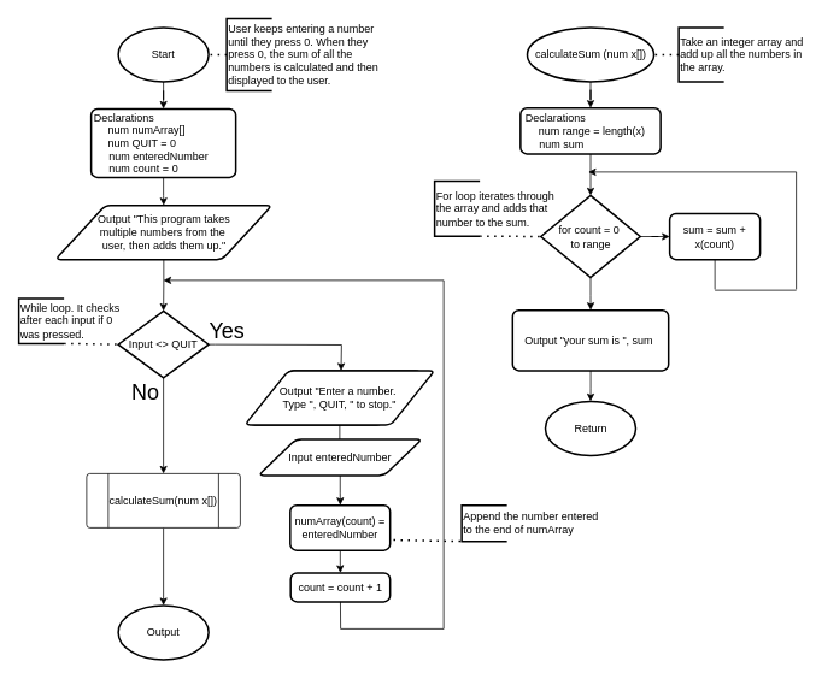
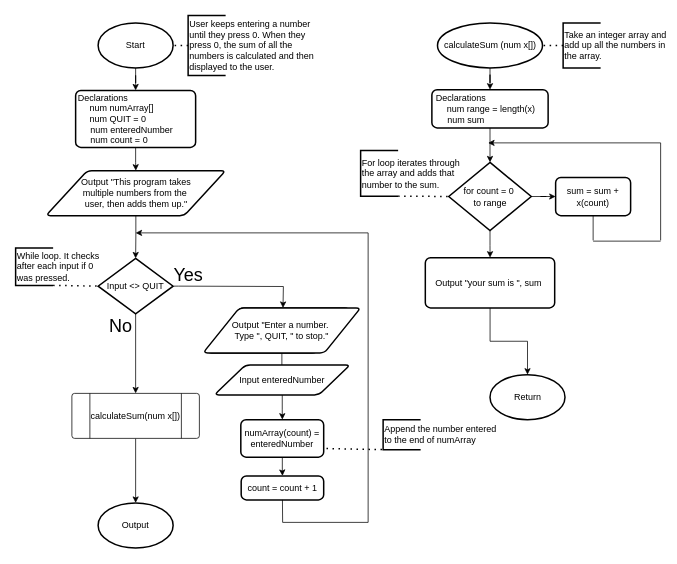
  <mxCell id="0" />
  <mxCell id="1" parent="0" />
  <mxCell id="2" style="edgeStyle=orthogonalEdgeStyle;rounded=0;orthogonalLoop=1;jettySize=auto;html=1;entryX=0.5;entryY=0;entryDx=0;entryDy=0;" parent="1" source="3" target="8" edge="1"><mxGeometry relative="1" as="geometry" /></mxCell>
  <mxCell id="3" value="Start" style="strokeWidth=2;html=1;shape=mxgraph.flowchart.start_1;whiteSpace=wrap;" parent="1" vertex="1"><mxGeometry x="130" y="30" width="100" height="60" as="geometry" /></mxCell>
  <mxCell id="4" value="Output" style="strokeWidth=2;html=1;shape=mxgraph.flowchart.start_1;whiteSpace=wrap;" parent="1" vertex="1"><mxGeometry x="130" y="670" width="100" height="60" as="geometry" /></mxCell>
  <mxCell id="5" value="" style="edgeStyle=orthogonalEdgeStyle;rounded=0;orthogonalLoop=1;jettySize=auto;html=1;" parent="1" source="6" target="10" edge="1"><mxGeometry relative="1" as="geometry" /></mxCell>
  <mxCell id="6" value="Output &quot;This program&amp;nbsp;&lt;span style=&quot;background-color: transparent; color: light-dark(rgb(0, 0, 0), rgb(255, 255, 255));&quot;&gt;takes multiple&lt;/span&gt;&lt;span style=&quot;background-color: transparent; color: light-dark(rgb(0, 0, 0), rgb(255, 255, 255));&quot;&gt;&amp;nbsp;numbers from&amp;nbsp;&lt;/span&gt;&lt;span style=&quot;background-color: transparent; color: light-dark(rgb(0, 0, 0), rgb(255, 255, 255));&quot;&gt;the&amp;nbsp;&lt;/span&gt;&lt;div&gt;&lt;span style=&quot;background-color: transparent; color: light-dark(rgb(0, 0, 0), rgb(255, 255, 255));&quot;&gt;user,&amp;nbsp;&lt;/span&gt;&lt;span style=&quot;background-color: transparent; color: light-dark(rgb(0, 0, 0), rgb(255, 255, 255));&quot;&gt;then adds them up.&lt;/span&gt;&lt;span style=&quot;background-color: transparent; color: light-dark(rgb(0, 0, 0), rgb(255, 255, 255));&quot;&gt;&quot;&lt;/span&gt;&lt;/div&gt;" style="shape=parallelogram;html=1;strokeWidth=2;perimeter=parallelogramPerimeter;whiteSpace=wrap;rounded=1;arcSize=12;size=0.23;" parent="1" vertex="1"><mxGeometry x="60.5" y="227" width="239.5" height="60" as="geometry" /></mxCell>
  <mxCell id="7" value="" style="edgeStyle=orthogonalEdgeStyle;rounded=0;orthogonalLoop=1;jettySize=auto;html=1;" parent="1" source="8" target="6" edge="1"><mxGeometry relative="1" as="geometry" /></mxCell>
  <mxCell id="8" value="Declarations&amp;nbsp; &amp;nbsp; &amp;nbsp; &amp;nbsp; &amp;nbsp; &amp;nbsp; &amp;nbsp; &amp;nbsp; &amp;nbsp; &amp;nbsp; &amp;nbsp; &amp;nbsp; &amp;nbsp;&amp;nbsp;&lt;div&gt;num numArray[]&amp;nbsp; &amp;nbsp; &amp;nbsp; &amp;nbsp; &amp;nbsp; &amp;nbsp;&lt;/div&gt;&lt;div&gt;num QUIT = 0&amp;nbsp; &amp;nbsp; &amp;nbsp; &amp;nbsp; &amp;nbsp; &amp;nbsp; &amp;nbsp;&amp;nbsp;&lt;/div&gt;&lt;div&gt;num enteredNumber&amp;nbsp; &amp;nbsp;&lt;/div&gt;&lt;div&gt;num count = 0&amp;nbsp; &amp;nbsp; &amp;nbsp; &amp;nbsp; &amp;nbsp; &amp;nbsp; &amp;nbsp;&lt;/div&gt;" style="rounded=1;whiteSpace=wrap;html=1;absoluteArcSize=1;arcSize=14;strokeWidth=2;" parent="1" vertex="1"><mxGeometry x="100" y="120" width="160" height="76" as="geometry" /></mxCell>
  <mxCell id="9" style="edgeStyle=orthogonalEdgeStyle;rounded=0;orthogonalLoop=1;jettySize=auto;html=1;" parent="1" source="10" target="12" edge="1"><mxGeometry relative="1" as="geometry" /></mxCell>
  <mxCell id="10" value="Input &amp;lt;&amp;gt; QUIT" style="strokeWidth=2;html=1;shape=mxgraph.flowchart.decision;whiteSpace=wrap;" parent="1" vertex="1"><mxGeometry x="130" y="344" width="100" height="74" as="geometry" /></mxCell>
  <mxCell id="11" value="" style="edgeStyle=orthogonalEdgeStyle;rounded=0;orthogonalLoop=1;jettySize=auto;html=1;" parent="1" source="12" target="4" edge="1"><mxGeometry relative="1" as="geometry" /></mxCell>
  <mxCell id="12" value="calculateSum(num x[])" style="verticalLabelPosition=middle;verticalAlign=middle;html=1;shape=process;whiteSpace=wrap;rounded=1;size=0.14;arcSize=6;labelPosition=center;align=center;" parent="1" vertex="1"><mxGeometry x="95" y="524" width="170" height="60" as="geometry" /></mxCell>
  <mxCell id="13" value="Yes" style="text;strokeColor=none;fillColor=none;html=1;fontSize=24;fontStyle=0;verticalAlign=middle;align=center;" parent="1" vertex="1"><mxGeometry x="200" y="346" width="100" height="40" as="geometry" /></mxCell>
  <mxCell id="14" value="Output &quot;Enter a&amp;nbsp;&lt;div&gt;number. Type 0 to stop&quot;&lt;/div&gt;" style="shape=parallelogram;html=1;strokeWidth=2;perimeter=parallelogramPerimeter;whiteSpace=wrap;rounded=1;arcSize=12;size=0.23;" parent="1" vertex="1"><mxGeometry x="275" y="410" width="190" height="60" as="geometry" /></mxCell>
  <mxCell id="15" value="" style="endArrow=classic;html=1;rounded=0;" parent="1" edge="1"><mxGeometry width="50" height="50" relative="1" as="geometry"><mxPoint x="490" y="310" as="sourcePoint" /><mxPoint x="180" y="310" as="targetPoint" /></mxGeometry></mxCell>
  <mxCell id="16" value="" style="endArrow=none;html=1;rounded=0;" parent="1" edge="1"><mxGeometry width="50" height="50" relative="1" as="geometry"><mxPoint x="490" y="696" as="sourcePoint" /><mxPoint x="490" y="310" as="targetPoint" /></mxGeometry></mxCell>
  <mxCell id="17" value="&lt;span style=&quot;font-weight: normal;&quot;&gt;No&lt;/span&gt;" style="text;strokeColor=none;fillColor=none;html=1;fontSize=24;fontStyle=1;verticalAlign=middle;align=center;" parent="1" vertex="1"><mxGeometry x="110" y="414" width="100" height="40" as="geometry" /></mxCell>
  <mxCell id="18" value="" style="edgeStyle=orthogonalEdgeStyle;rounded=0;orthogonalLoop=1;jettySize=auto;html=1;" parent="1" source="19" target="21" edge="1"><mxGeometry relative="1" as="geometry" /></mxCell>
  <mxCell id="19" value="calculateSum (num x[])" style="strokeWidth=2;html=1;shape=mxgraph.flowchart.start_1;whiteSpace=wrap;" parent="1" vertex="1"><mxGeometry x="582.5" y="30" width="140" height="60" as="geometry" /></mxCell>
  <mxCell id="20" value="" style="edgeStyle=orthogonalEdgeStyle;rounded=0;orthogonalLoop=1;jettySize=auto;html=1;" parent="1" source="21" target="24" edge="1"><mxGeometry relative="1" as="geometry" /></mxCell>
  <mxCell id="21" value="Declarations&amp;nbsp; &amp;nbsp; &amp;nbsp; &amp;nbsp; &amp;nbsp; &amp;nbsp; &amp;nbsp; &amp;nbsp; &amp;nbsp; &amp;nbsp; &amp;nbsp; &amp;nbsp; &amp;nbsp;&lt;span style=&quot;background-color: transparent; color: light-dark(rgb(0, 0, 0), rgb(255, 255, 255));&quot;&gt;num range = length(x)&lt;/span&gt;&lt;div&gt;num sum&amp;nbsp; &amp;nbsp; &amp;nbsp; &amp;nbsp; &amp;nbsp; &amp;nbsp; &amp;nbsp; &amp;nbsp; &amp;nbsp; &amp;nbsp;&lt;/div&gt;" style="rounded=1;whiteSpace=wrap;html=1;absoluteArcSize=1;arcSize=14;strokeWidth=2;" parent="1" vertex="1"><mxGeometry x="575" y="119" width="155" height="51" as="geometry" /></mxCell>
  <mxCell id="22" value="" style="edgeStyle=orthogonalEdgeStyle;rounded=0;orthogonalLoop=1;jettySize=auto;html=1;" parent="1" source="24" target="25" edge="1"><mxGeometry relative="1" as="geometry" /></mxCell>
  <mxCell id="23" value="" style="edgeStyle=orthogonalEdgeStyle;rounded=0;orthogonalLoop=1;jettySize=auto;html=1;" parent="1" source="24" target="31" edge="1"><mxGeometry relative="1" as="geometry" /></mxCell>
  <mxCell id="24" value="for count = 0&amp;nbsp;&lt;div&gt;to range&lt;/div&gt;" style="strokeWidth=2;html=1;shape=mxgraph.flowchart.decision;whiteSpace=wrap;" parent="1" vertex="1"><mxGeometry x="597.5" y="216" width="110" height="91" as="geometry" /></mxCell>
  <mxCell id="25" value="sum = sum + x(count)" style="rounded=1;whiteSpace=wrap;html=1;absoluteArcSize=1;arcSize=14;strokeWidth=2;" parent="1" vertex="1"><mxGeometry x="740" y="236" width="100" height="51" as="geometry" /></mxCell>
  <mxCell id="26" value="" style="endArrow=classic;html=1;rounded=0;" parent="1" edge="1"><mxGeometry width="50" height="50" relative="1" as="geometry"><mxPoint x="880" y="190" as="sourcePoint" /><mxPoint x="650" y="190" as="targetPoint" /></mxGeometry></mxCell>
  <mxCell id="27" value="" style="endArrow=none;html=1;rounded=0;exitX=0.5;exitY=1;exitDx=0;exitDy=0;" parent="1" source="25" edge="1"><mxGeometry width="50" height="50" relative="1" as="geometry"><mxPoint x="800" y="290" as="sourcePoint" /><mxPoint x="790" y="320" as="targetPoint" /></mxGeometry></mxCell>
  <mxCell id="28" value="" style="endArrow=none;html=1;rounded=0;" parent="1" edge="1"><mxGeometry width="50" height="50" relative="1" as="geometry"><mxPoint x="880" y="190" as="sourcePoint" /><mxPoint x="880" y="320" as="targetPoint" /></mxGeometry></mxCell>
  <mxCell id="29" value="" style="endArrow=none;html=1;rounded=0;" parent="1" edge="1"><mxGeometry width="50" height="50" relative="1" as="geometry"><mxPoint x="790" y="321" as="sourcePoint" /><mxPoint x="880" y="321" as="targetPoint" /></mxGeometry></mxCell>
  <mxCell id="30" value="" style="edgeStyle=orthogonalEdgeStyle;rounded=0;orthogonalLoop=1;jettySize=auto;html=1;" parent="1" source="31" target="32" edge="1"><mxGeometry relative="1" as="geometry" /></mxCell>
  <mxCell id="31" value="Output &quot;your sum is &quot;, sum&amp;nbsp;" style="rounded=1;whiteSpace=wrap;html=1;absoluteArcSize=1;arcSize=14;strokeWidth=2;" parent="1" vertex="1"><mxGeometry x="566.25" y="343" width="172.5" height="67" as="geometry" /></mxCell>
- <mxCell id="32" value="Return" style="strokeWidth=2;html=1;shape=mxgraph.flowchart.start_1;whiteSpace=wrap;" parent="1" vertex="1"><mxGeometry x="602.5" y="444" width="100" height="60" as="geometry" /></mxCell>
+ <mxCell id="32" value="Return" style="strokeWidth=2;html=1;shape=mxgraph.flowchart.start_1;whiteSpace=wrap;" parent="1" vertex="1"><mxGeometry x="652.5" y="499" width="100" height="60" as="geometry" /></mxCell>
  <mxCell id="33" value="User keeps entering a number&amp;nbsp;&lt;div&gt;until they press 0.&amp;nbsp;&lt;span style=&quot;background-color: transparent; color: light-dark(rgb(0, 0, 0), rgb(255, 255, 255));&quot;&gt;When they&amp;nbsp;&lt;/span&gt;&lt;/div&gt;&lt;div&gt;&lt;span style=&quot;background-color: transparent; color: light-dark(rgb(0, 0, 0), rgb(255, 255, 255));&quot;&gt;press 0, the sum of all the&amp;nbsp;&lt;/span&gt;&lt;/div&gt;&lt;div&gt;&lt;span style=&quot;background-color: transparent; color: light-dark(rgb(0, 0, 0), rgb(255, 255, 255));&quot;&gt;numbers is calculated and then&amp;nbsp;&lt;/span&gt;&lt;/div&gt;&lt;div&gt;&lt;span style=&quot;background-color: transparent; color: light-dark(rgb(0, 0, 0), rgb(255, 255, 255));&quot;&gt;displayed to the user.&lt;/span&gt;&lt;/div&gt;" style="strokeWidth=2;html=1;shape=mxgraph.flowchart.annotation_1;align=left;pointerEvents=1;" parent="1" vertex="1"><mxGeometry x="250" y="20" width="50" height="80" as="geometry" /></mxCell>
  <mxCell id="34" value="" style="endArrow=none;dashed=1;html=1;dashPattern=1 3;strokeWidth=2;rounded=0;exitX=0;exitY=0.5;exitDx=0;exitDy=0;exitPerimeter=0;entryX=1;entryY=0.5;entryDx=0;entryDy=0;entryPerimeter=0;" parent="1" source="33" target="3" edge="1"><mxGeometry width="50" height="50" relative="1" as="geometry"><mxPoint x="230" y="130" as="sourcePoint" /><mxPoint x="280" y="80" as="targetPoint" /></mxGeometry></mxCell>
  <mxCell id="35" value="While loop. It checks&amp;nbsp;&lt;div&gt;after each input if 0&amp;nbsp;&lt;/div&gt;&lt;div&gt;was pressed.&lt;/div&gt;" style="strokeWidth=2;html=1;shape=mxgraph.flowchart.annotation_1;align=left;pointerEvents=1;" parent="1" vertex="1"><mxGeometry x="20" y="330" width="50" height="50" as="geometry" /></mxCell>
  <mxCell id="36" value="" style="endArrow=none;dashed=1;html=1;dashPattern=1 3;strokeWidth=2;rounded=0;exitX=1;exitY=1;exitDx=0;exitDy=0;exitPerimeter=0;entryX=0;entryY=0.5;entryDx=0;entryDy=0;entryPerimeter=0;" parent="1" source="35" target="10" edge="1"><mxGeometry width="50" height="50" relative="1" as="geometry"><mxPoint x="270" y="400" as="sourcePoint" /><mxPoint x="320" y="350" as="targetPoint" /></mxGeometry></mxCell>
  <mxCell id="37" style="edgeStyle=orthogonalEdgeStyle;rounded=0;orthogonalLoop=1;jettySize=auto;html=1;entryX=0.55;entryY=0.017;entryDx=0;entryDy=0;entryPerimeter=0;exitX=1;exitY=0.5;exitDx=0;exitDy=0;exitPerimeter=0;" parent="1" edge="1"><mxGeometry relative="1" as="geometry"><mxPoint x="237" y="381" as="sourcePoint" /><mxPoint x="376.5" y="410.02" as="targetPoint" /></mxGeometry></mxCell>
  <mxCell id="38" value="Append the number entered&lt;div&gt;to the end of numArray&lt;/div&gt;" style="strokeWidth=2;html=1;shape=mxgraph.flowchart.annotation_1;align=left;pointerEvents=1;" parent="1" vertex="1"><mxGeometry x="510" y="559" width="50" height="40" as="geometry" /></mxCell>
  <mxCell id="39" value="" style="endArrow=none;dashed=1;html=1;dashPattern=1 3;strokeWidth=2;rounded=0;exitX=0.75;exitY=1;exitDx=0;exitDy=0;entryX=0;entryY=1;entryDx=0;entryDy=0;entryPerimeter=0;" parent="1" target="38" edge="1"><mxGeometry width="50" height="50" relative="1" as="geometry"><mxPoint x="402.5" y="597" as="sourcePoint" /><mxPoint x="320" y="537" as="targetPoint" /></mxGeometry></mxCell>
  <mxCell id="40" value="Take an integer array and&amp;nbsp;&lt;div&gt;add up all the numbers in&amp;nbsp;&lt;/div&gt;&lt;div&gt;the array.&amp;nbsp;&lt;/div&gt;" style="strokeWidth=2;html=1;shape=mxgraph.flowchart.annotation_1;align=left;pointerEvents=1;" parent="1" vertex="1"><mxGeometry x="750" y="30" width="50" height="60" as="geometry" /></mxCell>
  <mxCell id="41" value="" style="endArrow=none;dashed=1;html=1;dashPattern=1 3;strokeWidth=2;rounded=0;exitX=0;exitY=0.5;exitDx=0;exitDy=0;exitPerimeter=0;entryX=1;entryY=0.5;entryDx=0;entryDy=0;entryPerimeter=0;" parent="1" source="40" target="19" edge="1"><mxGeometry width="50" height="50" relative="1" as="geometry"><mxPoint x="590" y="180" as="sourcePoint" /><mxPoint x="640" y="130" as="targetPoint" /></mxGeometry></mxCell>
  <mxCell id="42" value="For loop iterates through&amp;nbsp;&lt;div&gt;the array and adds that&amp;nbsp;&lt;/div&gt;&lt;div&gt;number to the sum.&lt;/div&gt;" style="strokeWidth=2;html=1;shape=mxgraph.flowchart.annotation_1;align=left;pointerEvents=1;" parent="1" vertex="1"><mxGeometry x="480" y="200" width="50" height="61" as="geometry" /></mxCell>
  <mxCell id="43" value="" style="endArrow=none;dashed=1;html=1;dashPattern=1 3;strokeWidth=2;rounded=0;exitX=1;exitY=1;exitDx=0;exitDy=0;exitPerimeter=0;entryX=0;entryY=0.5;entryDx=0;entryDy=0;entryPerimeter=0;" parent="1" source="42" target="24" edge="1"><mxGeometry width="50" height="50" relative="1" as="geometry"><mxPoint x="590" y="240" as="sourcePoint" /><mxPoint x="640" y="190" as="targetPoint" /></mxGeometry></mxCell>
  <mxCell id="44" value="" style="edgeStyle=orthogonalEdgeStyle;rounded=0;orthogonalLoop=1;jettySize=auto;html=1;" parent="1" source="45" target="49" edge="1"><mxGeometry relative="1" as="geometry" /></mxCell>
  <mxCell id="45" value="Output &quot;Enter a&amp;nbsp;&lt;span style=&quot;background-color: transparent; color: light-dark(rgb(0, 0, 0), rgb(255, 255, 255));&quot;&gt;number.&amp;nbsp;&lt;/span&gt;&lt;div&gt;Type &quot;, QUIT, &quot;&amp;nbsp;to stop.&quot;&lt;/div&gt;" style="shape=parallelogram;html=1;strokeWidth=2;perimeter=parallelogramPerimeter;whiteSpace=wrap;rounded=1;arcSize=12;size=0.23;" parent="1" vertex="1"><mxGeometry x="270" y="410" width="210" height="60" as="geometry" /></mxCell>
  <mxCell id="46" value="" style="edgeStyle=orthogonalEdgeStyle;rounded=0;orthogonalLoop=1;jettySize=auto;html=1;" edge="1" parent="1" source="47" target="51"><mxGeometry relative="1" as="geometry" /></mxCell>
  <mxCell id="47" value="numArray(count) = enteredNumber" style="rounded=1;whiteSpace=wrap;html=1;absoluteArcSize=1;arcSize=14;strokeWidth=2;" parent="1" vertex="1"><mxGeometry x="320.25" y="559" width="110.5" height="50" as="geometry" /></mxCell>
  <mxCell id="48" value="" style="edgeStyle=orthogonalEdgeStyle;rounded=0;orthogonalLoop=1;jettySize=auto;html=1;" parent="1" source="49" target="47" edge="1"><mxGeometry relative="1" as="geometry" /></mxCell>
  <mxCell id="49" value="Input enteredNumber" style="shape=parallelogram;html=1;strokeWidth=2;perimeter=parallelogramPerimeter;whiteSpace=wrap;rounded=1;arcSize=12;size=0.23;" parent="1" vertex="1"><mxGeometry x="285" y="486" width="181" height="40" as="geometry" /></mxCell>
  <mxCell id="50" value="" style="endArrow=none;html=1;rounded=0;exitX=1;exitY=0.5;exitDx=0;exitDy=0;exitPerimeter=0;" parent="1" edge="1"><mxGeometry width="50" height="50" relative="1" as="geometry"><mxPoint x="231" y="381" as="sourcePoint" /><mxPoint x="237" y="381" as="targetPoint" /></mxGeometry></mxCell>
  <mxCell id="51" value="count = count + 1" style="rounded=1;whiteSpace=wrap;html=1;absoluteArcSize=1;arcSize=14;strokeWidth=2;" vertex="1" parent="1"><mxGeometry x="320.75" y="634" width="110" height="32" as="geometry" /></mxCell>
  <mxCell id="52" value="" style="endArrow=none;html=1;rounded=0;exitX=0.5;exitY=1;exitDx=0;exitDy=0;" edge="1" parent="1" source="51"><mxGeometry width="50" height="50" relative="1" as="geometry"><mxPoint x="386" y="626" as="sourcePoint" /><mxPoint x="376" y="696" as="targetPoint" /></mxGeometry></mxCell>
  <mxCell id="53" value="" style="endArrow=none;html=1;rounded=0;" edge="1" parent="1"><mxGeometry width="50" height="50" relative="1" as="geometry"><mxPoint x="376" y="696" as="sourcePoint" /><mxPoint x="490" y="696" as="targetPoint" /></mxGeometry></mxCell>
